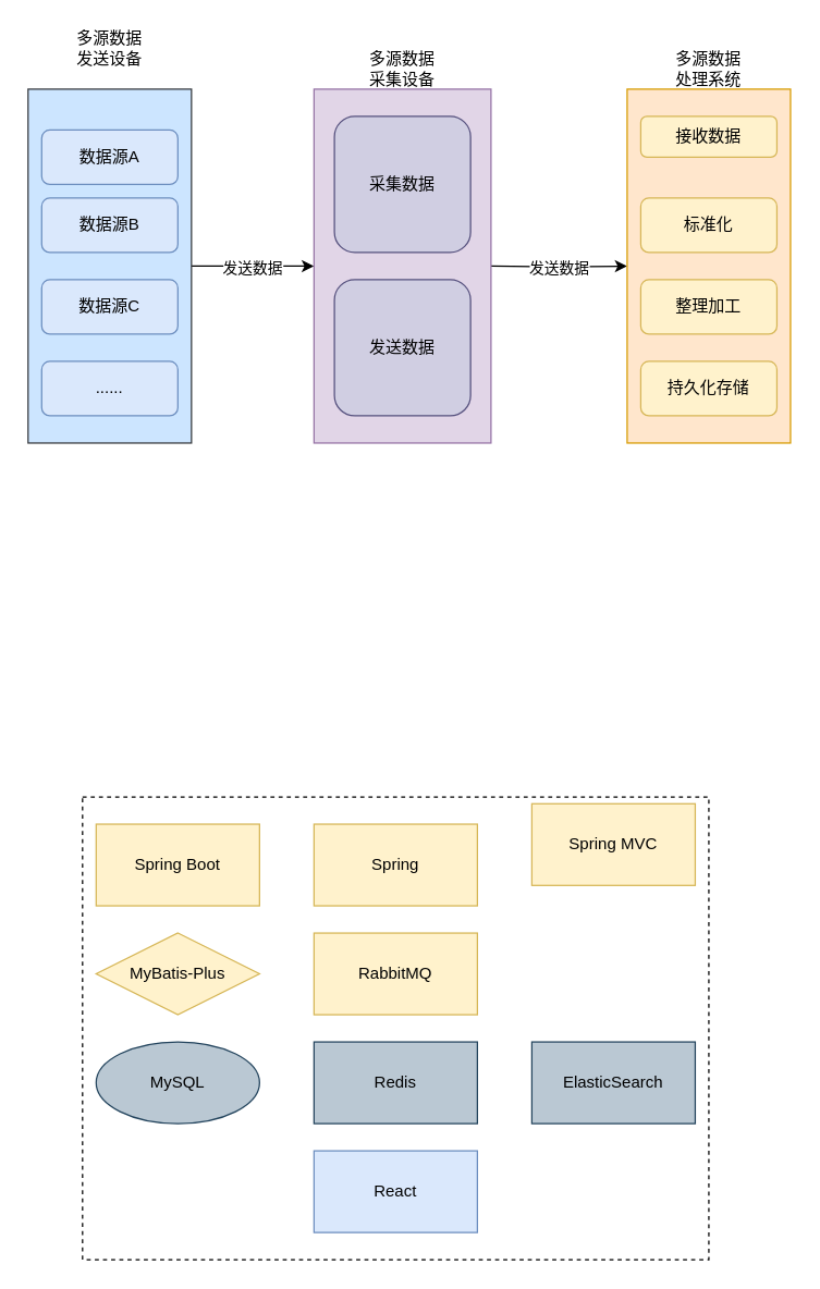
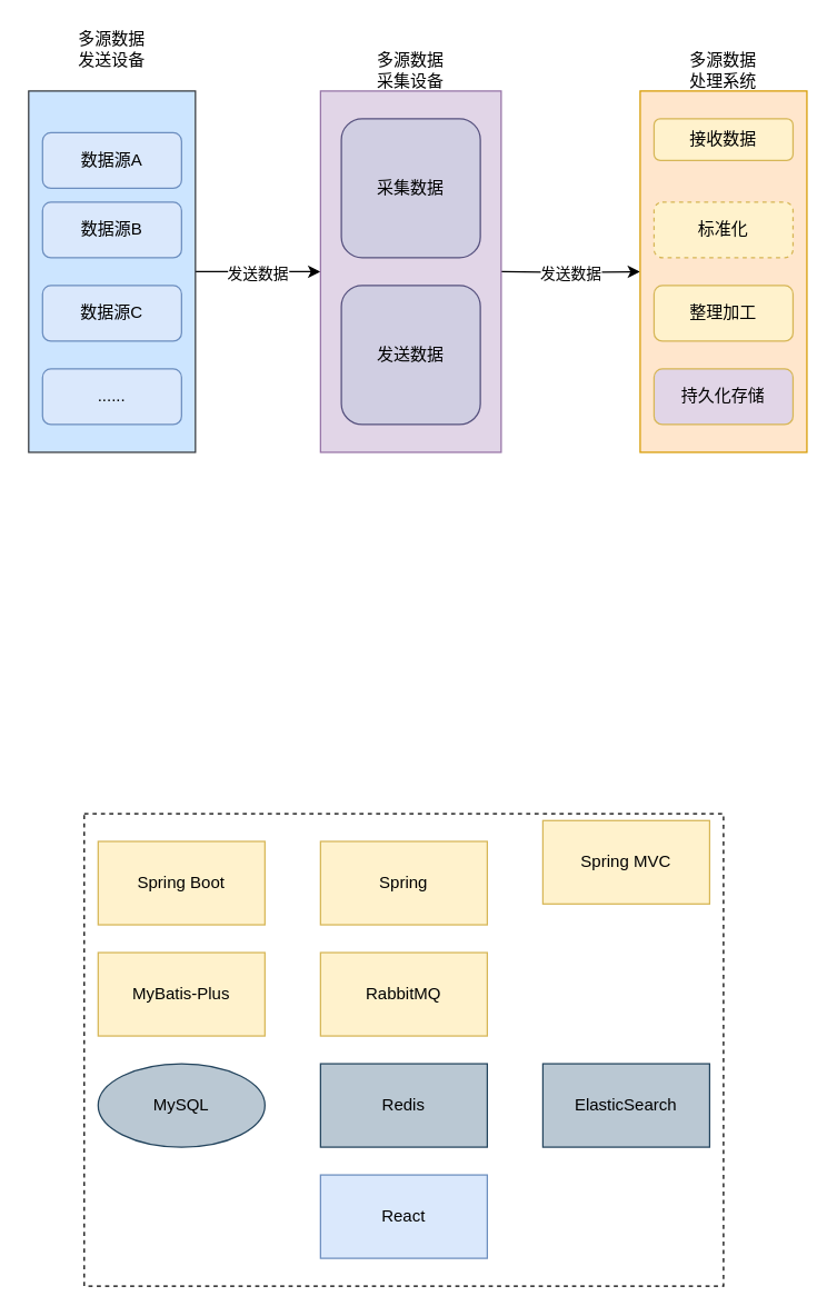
  <mxCell id="0" />
  <mxCell id="1" parent="0" />
  <mxCell id="2" value="" style="rounded=0;whiteSpace=wrap;html=1;dashed=1;" vertex="1" parent="1"><mxGeometry x="60" y="585" width="460" height="340" as="geometry" /></mxCell>
  <mxCell id="3" style="edgeStyle=orthogonalEdgeStyle;rounded=0;orthogonalLoop=1;jettySize=auto;html=1;exitX=1;exitY=0.5;exitDx=0;exitDy=0;entryX=0;entryY=0.5;entryDx=0;entryDy=0;" edge="1" parent="1" source="5"><mxGeometry relative="1" as="geometry"><mxPoint x="230" y="195" as="targetPoint" /></mxGeometry></mxCell>
  <mxCell id="4" value="发送数据" style="edgeLabel;html=1;align=center;verticalAlign=middle;resizable=0;points=[];" vertex="1" connectable="0" parent="3"><mxGeometry x="-0.022" y="-1" relative="1" as="geometry"><mxPoint as="offset" /></mxGeometry></mxCell>
  <mxCell id="5" value="" style="rounded=0;whiteSpace=wrap;html=1;fillColor=#cce5ff;strokeColor=#36393d;" vertex="1" parent="1"><mxGeometry x="20" y="65" width="120" height="260" as="geometry" /></mxCell>
  <mxCell id="6" value="数据源A" style="rounded=1;whiteSpace=wrap;html=1;fillColor=#dae8fc;strokeColor=#6c8ebf;" vertex="1" parent="1"><mxGeometry x="30" y="95" width="100" height="40" as="geometry" /></mxCell>
  <mxCell id="7" value="数据源B" style="rounded=1;whiteSpace=wrap;html=1;fillColor=#dae8fc;strokeColor=#6c8ebf;" vertex="1" parent="1"><mxGeometry x="30" y="145" width="100" height="40" as="geometry" /></mxCell>
  <mxCell id="8" value="数据源C" style="rounded=1;whiteSpace=wrap;html=1;fillColor=#dae8fc;strokeColor=#6c8ebf;" vertex="1" parent="1"><mxGeometry x="30" y="205" width="100" height="40" as="geometry" /></mxCell>
  <mxCell id="9" style="edgeStyle=orthogonalEdgeStyle;rounded=0;orthogonalLoop=1;jettySize=auto;html=1;exitX=1;exitY=0.5;exitDx=0;exitDy=0;entryX=0;entryY=0.5;entryDx=0;entryDy=0;" edge="1" parent="1" target="12"><mxGeometry relative="1" as="geometry"><mxPoint x="360" y="195" as="sourcePoint" /><mxPoint x="440" y="195" as="targetPoint" /></mxGeometry></mxCell>
  <mxCell id="10" value="发送数据" style="edgeLabel;html=1;align=center;verticalAlign=middle;resizable=0;points=[];" vertex="1" connectable="0" parent="9"><mxGeometry x="-0.16" y="-1" relative="1" as="geometry"><mxPoint x="8" as="offset" /></mxGeometry></mxCell>
  <mxCell id="11" value="......" style="rounded=1;whiteSpace=wrap;html=1;fillColor=#dae8fc;strokeColor=#6c8ebf;" vertex="1" parent="1"><mxGeometry x="30" y="265" width="100" height="40" as="geometry" /></mxCell>
  <mxCell id="12" value="" style="rounded=0;whiteSpace=wrap;html=1;fillColor=#ffe6cc;strokeColor=#d79b00;" vertex="1" parent="1"><mxGeometry x="460" y="65" width="120" height="260" as="geometry" /></mxCell>
  <mxCell id="13" value="接收数据" style="rounded=1;whiteSpace=wrap;html=1;fillColor=#fff2cc;strokeColor=#d6b656;" vertex="1" parent="1"><mxGeometry x="470" y="85" width="100" height="30" as="geometry" /></mxCell>
- <mxCell id="14" value="标准化" style="rounded=1;whiteSpace=wrap;html=1;fillColor=#fff2cc;strokeColor=#d6b656;" vertex="1" parent="1"><mxGeometry x="470" y="145" width="100" height="40" as="geometry" /></mxCell>
+ <mxCell id="14" value="标准化" style="rounded=1;whiteSpace=wrap;html=1;fillColor=#fff2cc;strokeColor=#d6b656;dashed=1;" vertex="1" parent="1"><mxGeometry x="470" y="145" width="100" height="40" as="geometry" /></mxCell>
  <mxCell id="15" value="整理加工" style="rounded=1;whiteSpace=wrap;html=1;fillColor=#fff2cc;strokeColor=#d6b656;" vertex="1" parent="1"><mxGeometry x="470" y="205" width="100" height="40" as="geometry" /></mxCell>
- <mxCell id="16" value="持久化存储" style="rounded=1;whiteSpace=wrap;html=1;fillColor=#fff2cc;strokeColor=#d6b656;" vertex="1" parent="1"><mxGeometry x="470" y="265" width="100" height="40" as="geometry" /></mxCell>
+ <mxCell id="16" value="持久化存储" style="rounded=1;whiteSpace=wrap;html=1;fillColor=#e1d5e7;strokeColor=#d6b656;" vertex="1" parent="1"><mxGeometry x="470" y="265" width="100" height="40" as="geometry" /></mxCell>
  <mxCell id="17" value="多源数据发送设备" style="text;html=1;align=center;verticalAlign=middle;whiteSpace=wrap;rounded=0;" vertex="1" parent="1"><mxGeometry x="50" y="20" width="60" height="30" as="geometry" /></mxCell>
  <mxCell id="18" value="多源数据采集设备" style="text;html=1;align=center;verticalAlign=middle;whiteSpace=wrap;rounded=0;" vertex="1" parent="1"><mxGeometry x="265" y="35" width="60" height="30" as="geometry" /></mxCell>
  <mxCell id="19" value="" style="rounded=0;whiteSpace=wrap;html=1;fillColor=#e1d5e7;strokeColor=#9673a6;" vertex="1" parent="1"><mxGeometry x="230" y="65" width="130" height="260" as="geometry" /></mxCell>
  <mxCell id="20" value="多源数据处理系统" style="text;html=1;align=center;verticalAlign=middle;whiteSpace=wrap;rounded=0;" vertex="1" parent="1"><mxGeometry x="490" y="35" width="60" height="30" as="geometry" /></mxCell>
  <mxCell id="21" value="采集数据" style="rounded=1;whiteSpace=wrap;html=1;fillColor=#d0cee2;strokeColor=#56517e;" vertex="1" parent="1"><mxGeometry x="245" y="85" width="100" height="100" as="geometry" /></mxCell>
  <mxCell id="22" value="发送数据" style="rounded=1;whiteSpace=wrap;html=1;fillColor=#d0cee2;strokeColor=#56517e;" vertex="1" parent="1"><mxGeometry x="245" y="205" width="100" height="100" as="geometry" /></mxCell>
  <mxCell id="23" value="Spring Boot" style="rounded=0;whiteSpace=wrap;html=1;fillColor=#fff2cc;strokeColor=#d6b656;" vertex="1" parent="1"><mxGeometry x="70" y="605" width="120" height="60" as="geometry" /></mxCell>
  <mxCell id="24" value="Spring" style="rounded=0;whiteSpace=wrap;html=1;fillColor=#fff2cc;strokeColor=#d6b656;" vertex="1" parent="1"><mxGeometry x="230" y="605" width="120" height="60" as="geometry" /></mxCell>
  <mxCell id="25" value="Spring MVC" style="rounded=0;whiteSpace=wrap;html=1;fillColor=#fff2cc;strokeColor=#d6b656;" vertex="1" parent="1"><mxGeometry x="390" y="590" width="120" height="60" as="geometry" /></mxCell>
- <mxCell id="26" value="MyBatis-Plus" style="rhombus;whiteSpace=wrap;html=1;fillColor=#fff2cc;strokeColor=#d6b656;" vertex="1" parent="1"><mxGeometry x="70" y="685" width="120" height="60" as="geometry" /></mxCell>
+ <mxCell id="26" value="MyBatis-Plus" style="rounded=0;whiteSpace=wrap;html=1;fillColor=#fff2cc;strokeColor=#d6b656;" vertex="1" parent="1"><mxGeometry x="70" y="685" width="120" height="60" as="geometry" /></mxCell>
  <mxCell id="27" value="MySQL" style="ellipse;whiteSpace=wrap;html=1;fillColor=#bac8d3;strokeColor=#23445d;" vertex="1" parent="1"><mxGeometry x="70" y="765" width="120" height="60" as="geometry" /></mxCell>
  <mxCell id="28" value="Redis" style="rounded=0;whiteSpace=wrap;html=1;fillColor=#bac8d3;strokeColor=#23445d;" vertex="1" parent="1"><mxGeometry x="230" y="765" width="120" height="60" as="geometry" /></mxCell>
  <mxCell id="29" value="ElasticSearch" style="rounded=0;whiteSpace=wrap;html=1;fillColor=#bac8d3;strokeColor=#23445d;" vertex="1" parent="1"><mxGeometry x="390" y="765" width="120" height="60" as="geometry" /></mxCell>
  <mxCell id="30" value="RabbitMQ" style="rounded=0;whiteSpace=wrap;html=1;fillColor=#fff2cc;strokeColor=#d6b656;" vertex="1" parent="1"><mxGeometry x="230" y="685" width="120" height="60" as="geometry" /></mxCell>
  <mxCell id="31" value="React" style="rounded=0;whiteSpace=wrap;html=1;fillColor=#dae8fc;strokeColor=#6c8ebf;" vertex="1" parent="1"><mxGeometry x="230" y="845" width="120" height="60" as="geometry" /></mxCell>
